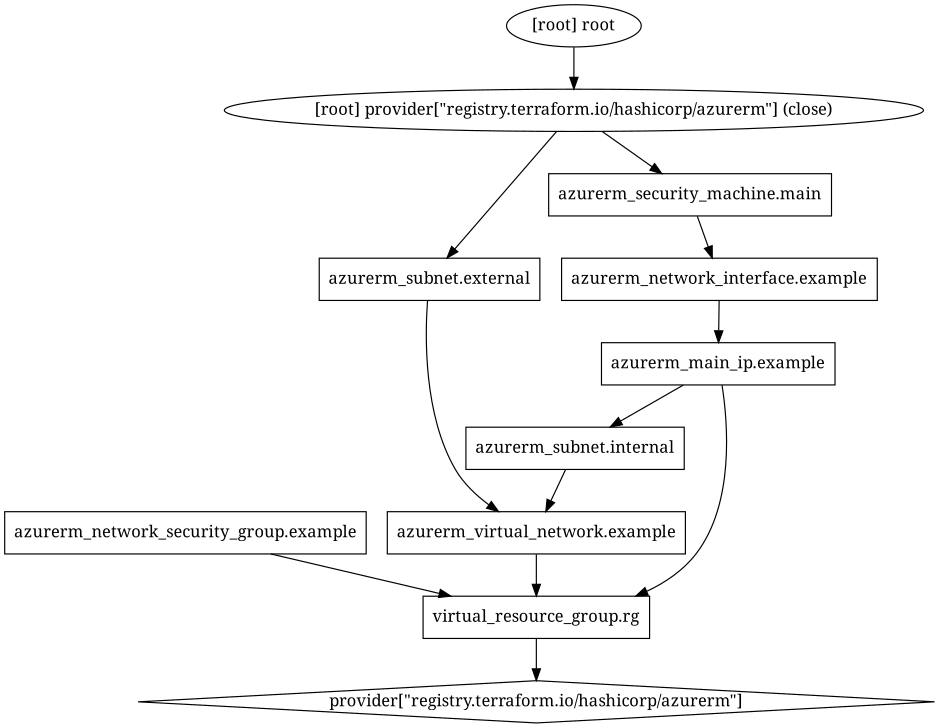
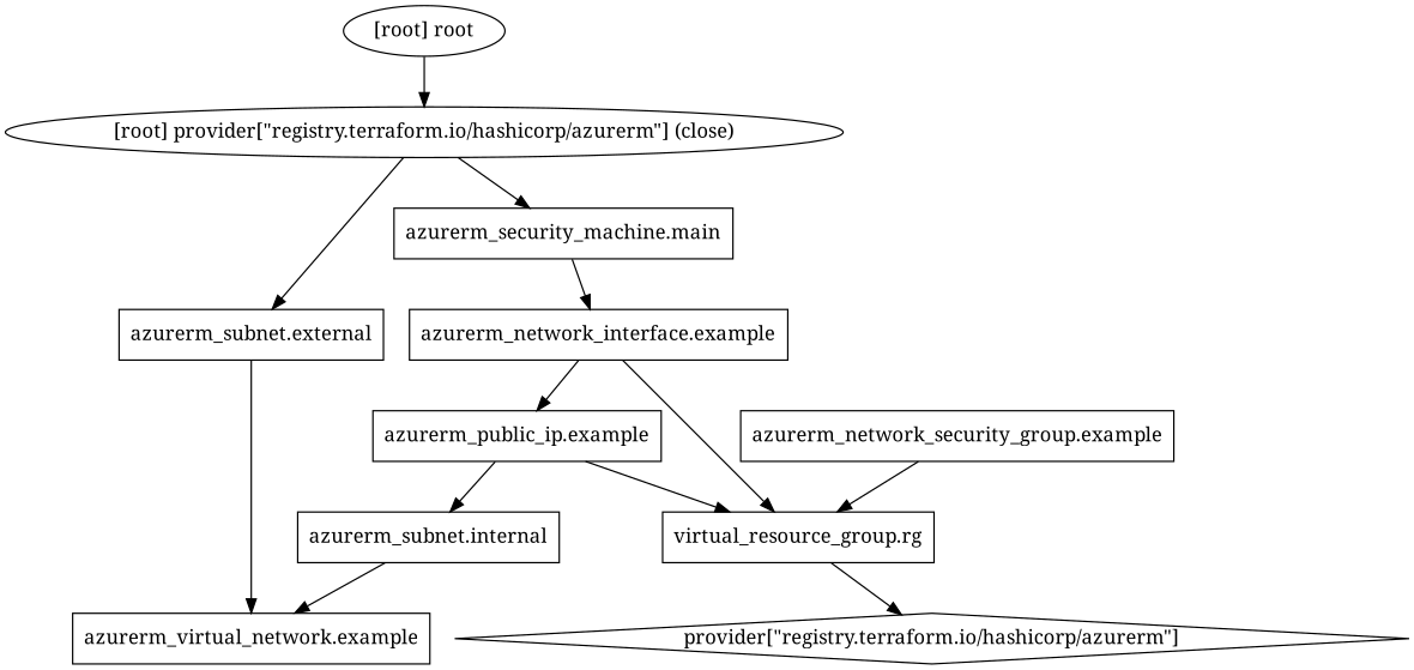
  digraph {
    compound=true
    fontname="Noto Serif"
    newrank=true
    node [fontname="Noto Serif" shape=box]
    edge [fontname="Noto Serif"]
    n1 [label="azurerm_network_interface.example"]
-   n2 [label="azurerm_main_ip.example"]
+   n2 [label="azurerm_public_ip.example"]
    n3 [label="azurerm_subnet.internal"]
    n4 [label="azurerm_network_security_group.example"]
    n5 [label="virtual_resource_group.rg"]
    n6 [label="provider[\"registry.terraform.io/hashicorp/azurerm\"]" shape=diamond]
    n7 [label="azurerm_subnet.external"]
    n8 [label="azurerm_virtual_network.example"]
    n9 [label="azurerm_security_machine.main"]
    "[root] provider[\"registry.terraform.io/hashicorp/azurerm\"] (close)" [shape=""]
    "[root] root" [shape=""]
    subgraph sub_1 {
      n1
      n2
      n3
      n4
      n5
      n6
      n7
      n8
      n9
      "[root] provider[\"registry.terraform.io/hashicorp/azurerm\"] (close)"
      "[root] root"
    }
    n1 -> n2
    n2 -> n3
    n2 -> n5
    n3 -> n8
    n4 -> n5
    n5 -> n6
    n7 -> n8
-   n8 -> n5
+   n1 -> n5
    n9 -> n1
    "[root] provider[\"registry.terraform.io/hashicorp/azurerm\"] (close)" -> n7
    "[root] provider[\"registry.terraform.io/hashicorp/azurerm\"] (close)" -> n9
    "[root] root" -> "[root] provider[\"registry.terraform.io/hashicorp/azurerm\"] (close)"
  }
